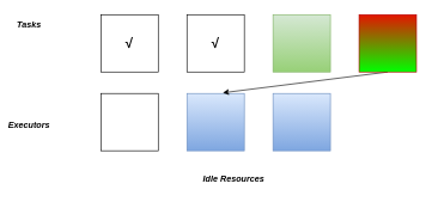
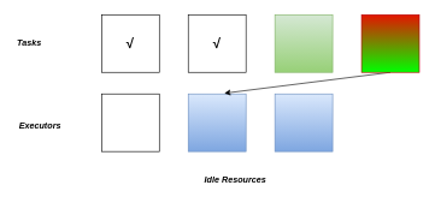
  <mxCell id="0" />
  <mxCell id="1" parent="0" />
  <mxCell id="2" value="&lt;b&gt;&lt;font style=&quot;font-size: 19px&quot;&gt;√&lt;/font&gt;&lt;/b&gt;" style="whiteSpace=wrap;html=1;aspect=fixed;" vertex="1" parent="1"><mxGeometry x="140" y="20" width="80" height="80" as="geometry" /></mxCell>
  <mxCell id="3" value="" style="whiteSpace=wrap;html=1;aspect=fixed;fillColor=#d5e8d4;strokeColor=#82b366;gradientColor=#97d077;" vertex="1" parent="1"><mxGeometry x="380" y="20" width="80" height="80" as="geometry" /></mxCell>
  <mxCell id="4" value="&lt;b&gt;&lt;font style=&quot;font-size: 19px&quot;&gt;√&lt;/font&gt;&lt;/b&gt;" style="whiteSpace=wrap;html=1;aspect=fixed;" vertex="1" parent="1"><mxGeometry x="260" y="20" width="80" height="80" as="geometry" /></mxCell>
  <mxCell id="5" value="" style="whiteSpace=wrap;html=1;aspect=fixed;fillColor=none;" vertex="1" parent="1"><mxGeometry x="140" y="130" width="80" height="80" as="geometry" /></mxCell>
- <mxCell id="6" value="Tasks" style="text;html=1;strokeColor=none;fillColor=none;align=center;verticalAlign=middle;whiteSpace=wrap;rounded=0;fontStyle=3" vertex="1" parent="1"><mxGeometry x="20" y="25" width="40" height="20" as="geometry" /></mxCell>
- <mxCell id="7" value="Executors" style="text;html=1;strokeColor=none;fillColor=none;align=center;verticalAlign=middle;whiteSpace=wrap;rounded=0;fontStyle=3" vertex="1" parent="1"><mxGeometry x="20" y="165" width="40" height="20" as="geometry" /></mxCell>
+ <mxCell id="6" value="Tasks" style="text;html=1;strokeColor=none;fillColor=none;align=center;verticalAlign=middle;whiteSpace=wrap;rounded=0;fontStyle=3" vertex="1" parent="1"><mxGeometry x="20" y="50" width="40" height="20" as="geometry" /></mxCell>
+ <mxCell id="7" value="Executors" style="text;html=1;strokeColor=none;fillColor=none;align=center;verticalAlign=middle;whiteSpace=wrap;rounded=0;fontStyle=3" vertex="1" parent="1"><mxGeometry x="35" y="165" width="40" height="20" as="geometry" /></mxCell>
  <mxCell id="8" value="" style="whiteSpace=wrap;html=1;aspect=fixed;gradientColor=#7ea6e0;fillColor=#dae8fc;strokeColor=#6c8ebf;" vertex="1" parent="1"><mxGeometry x="260" y="130" width="80" height="80" as="geometry" /></mxCell>
  <mxCell id="9" style="rounded=0;orthogonalLoop=1;jettySize=auto;html=1;exitX=0.5;exitY=1;exitDx=0;exitDy=0;entryX=0.625;entryY=-0.012;entryDx=0;entryDy=0;entryPerimeter=0;" edge="1" parent="1" source="10" target="8"><mxGeometry relative="1" as="geometry" /></mxCell>
  <mxCell id="10" value="" style="whiteSpace=wrap;html=1;aspect=fixed;fillColor=#e51400;strokeColor=#B20000;fontColor=#ffffff;gradientColor=#00FF00;" vertex="1" parent="1"><mxGeometry x="500" y="20" width="80" height="80" as="geometry" /></mxCell>
  <mxCell id="11" value="Idle Resources" style="text;html=1;strokeColor=none;fillColor=none;align=center;verticalAlign=middle;whiteSpace=wrap;rounded=0;strokeWidth=7;fontStyle=3" vertex="1" parent="1"><mxGeometry x="256" y="240" width="139" height="20" as="geometry" /></mxCell>
  <mxCell id="12" value="" style="whiteSpace=wrap;html=1;aspect=fixed;gradientColor=#7ea6e0;fillColor=#dae8fc;strokeColor=#6c8ebf;" vertex="1" parent="1"><mxGeometry x="380" y="130" width="80" height="80" as="geometry" /></mxCell>
